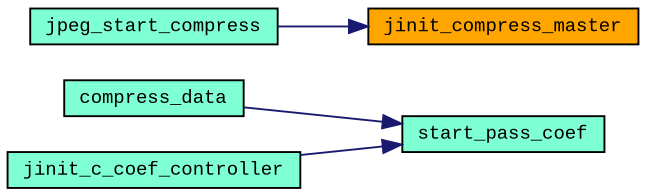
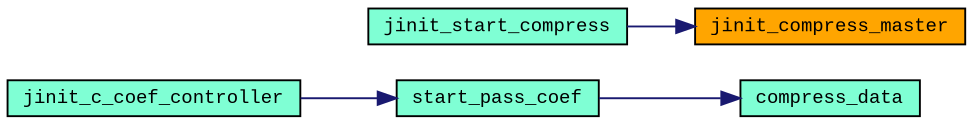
  digraph {
    fontname="Liberation Mono"
    rankdir=RL
    node [color=black fillcolor=aquamarine fontname="Liberation Mono" fontsize=10 shape=record style=filled]
    edge [color=midnightblue dir=back fontname="Liberation Mono" fontsize=10 labelfontname=Helvetica labelfontsize=10 style=solid]
    n1 [fontcolor=black height=0.2 label=compress_data width=0.4]
    n2 [height=0.2 label=start_pass_coef width=0.4]
    n3 [height=0.2 label=jinit_c_coef_controller width=0.4]
    n4 [fillcolor=orange height=0.2 label=jinit_compress_master width=0.4]
-   n5 [height=0.2 label=jpeg_start_compress width=0.4]
-   n2 -> n1
+   n5 [height=0.2 label=jinit_start_compress width=0.4]
+   n1 -> n2
    n2 -> n3
    n4 -> n5
  }
